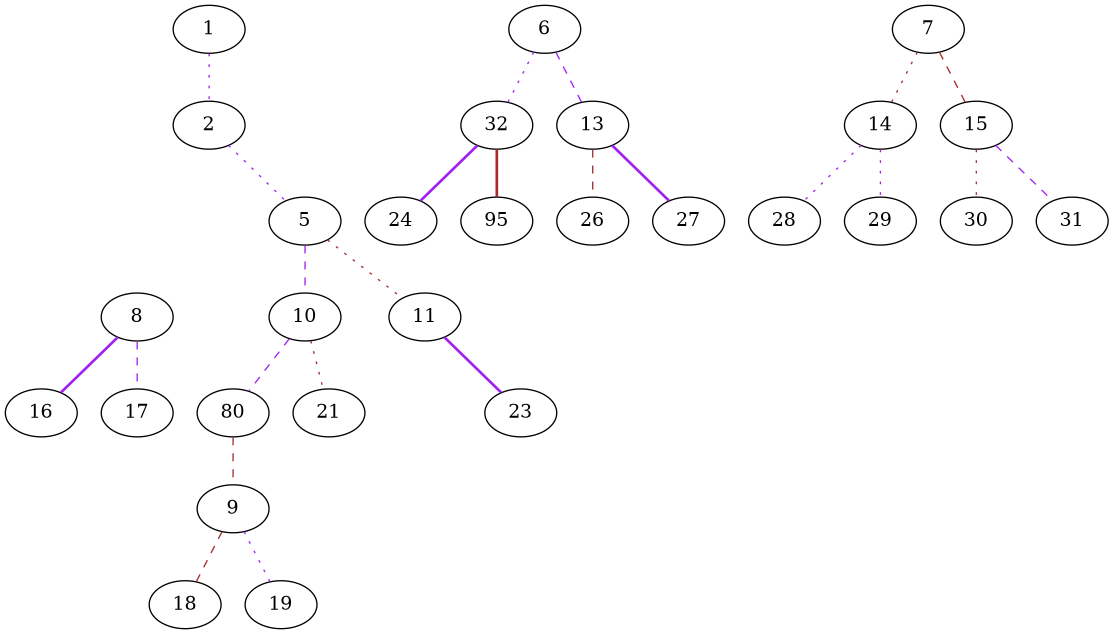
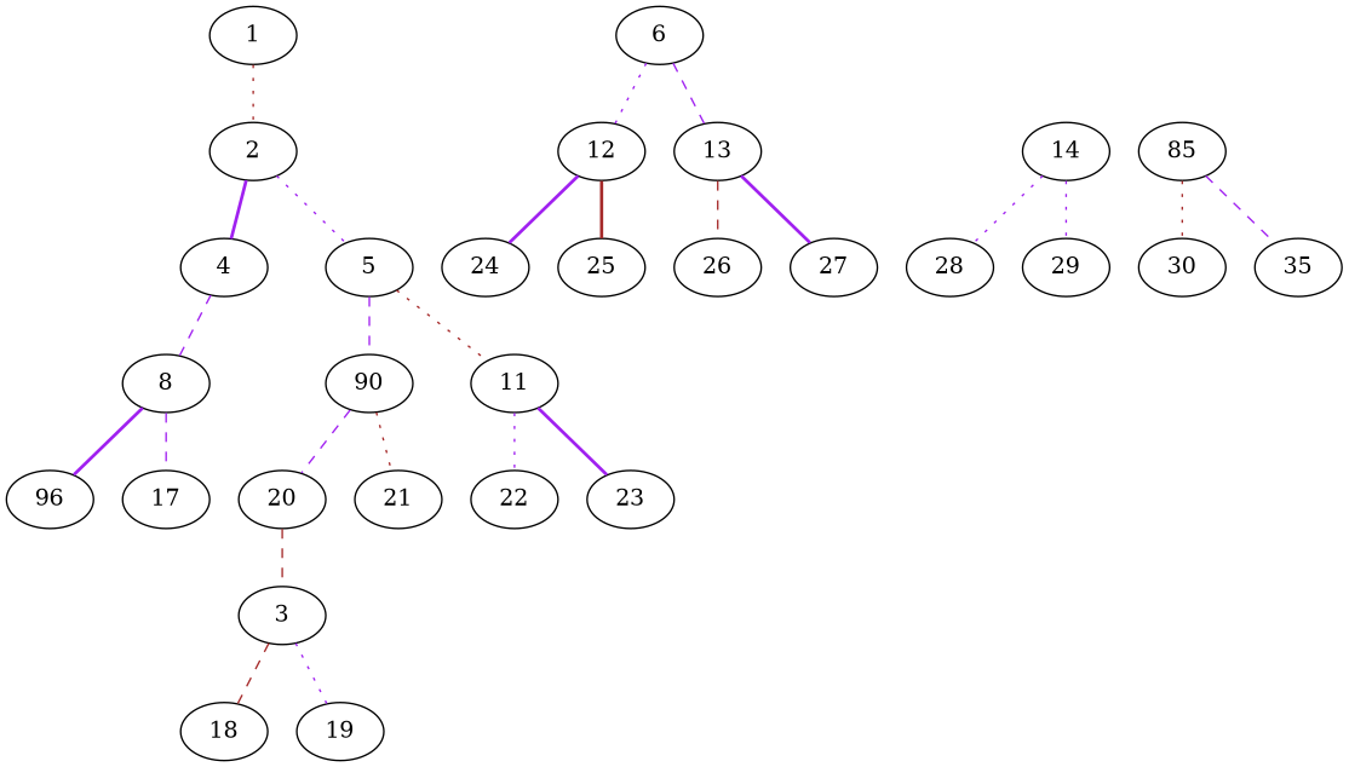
  graph {
    edge [color=purple style=dotted]
    n1 [label=1]
    n2 [label=2]
+   n3 [label=4]
    n4 [label=5]
    n5 [label=8]
-   n6 [label=10]
+   n6 [label=90]
    n7 [label=11]
    n8 [label=6]
-   n9 [label=32]
+   n9 [label=12]
    n10 [label=13]
-   n11 [label=7]
    n12 [label=14]
-   n13 [label=15]
-   n14 [label=16]
+   n13 [label=85]
+   n14 [label=96]
    n15 [label=17]
-   n16 [label=9]
+   n16 [label=3]
    n17 [label=18]
    n18 [label=19]
-   n19 [label=80]
+   n19 [label=20]
    n20 [label=21]
+   n21 [label=22]
    n22 [label=23]
    n23 [label=24]
-   n24 [label=95]
+   n24 [label=25]
    n25 [label=26]
    n26 [label=27]
    n27 [label=28]
    n28 [label=29]
    n29 [label=30]
-   n30 [label=31]
-   n1 -- n2
+   n30 [label=35]
+   n1 -- n2 [color=brown]
+   n2 -- n3 [style=bold]
    n2 -- n4
+   n3 -- n5 [style=dashed]
    n4 -- n6 [style=dashed]
    n4 -- n7 [color=brown]
    n5 -- n14 [style=bold]
    n5 -- n15 [style=dashed]
    n6 -- n19 [style=dashed]
    n6 -- n20 [color=brown]
+   n7 -- n21
    n7 -- n22 [style=bold]
    n8 -- n9
    n8 -- n10 [style=dashed]
    n9 -- n23 [style=bold]
    n9 -- n24 [color=brown style=bold]
    n10 -- n25 [color=brown style=dashed]
    n10 -- n26 [style=bold]
-   n11 -- n12 [color=brown]
-   n11 -- n13 [color=brown style=dashed]
    n12 -- n27
    n12 -- n28
    n13 -- n29 [color=brown]
    n13 -- n30 [style=dashed]
    n16 -- n17 [color=brown style=dashed]
    n16 -- n18
    n19 -- n16 [color=brown style=dashed]
  }
